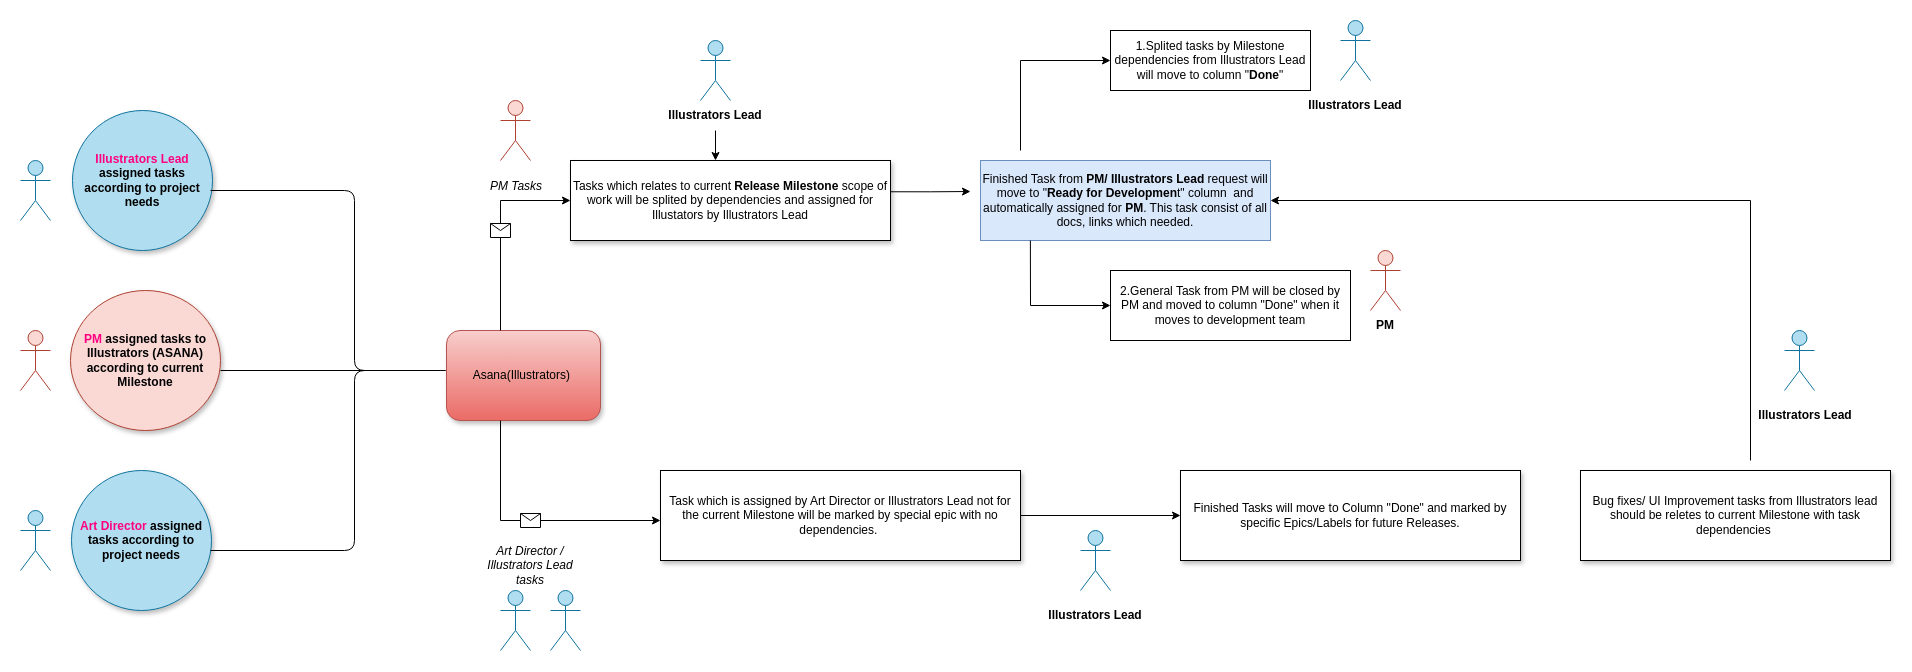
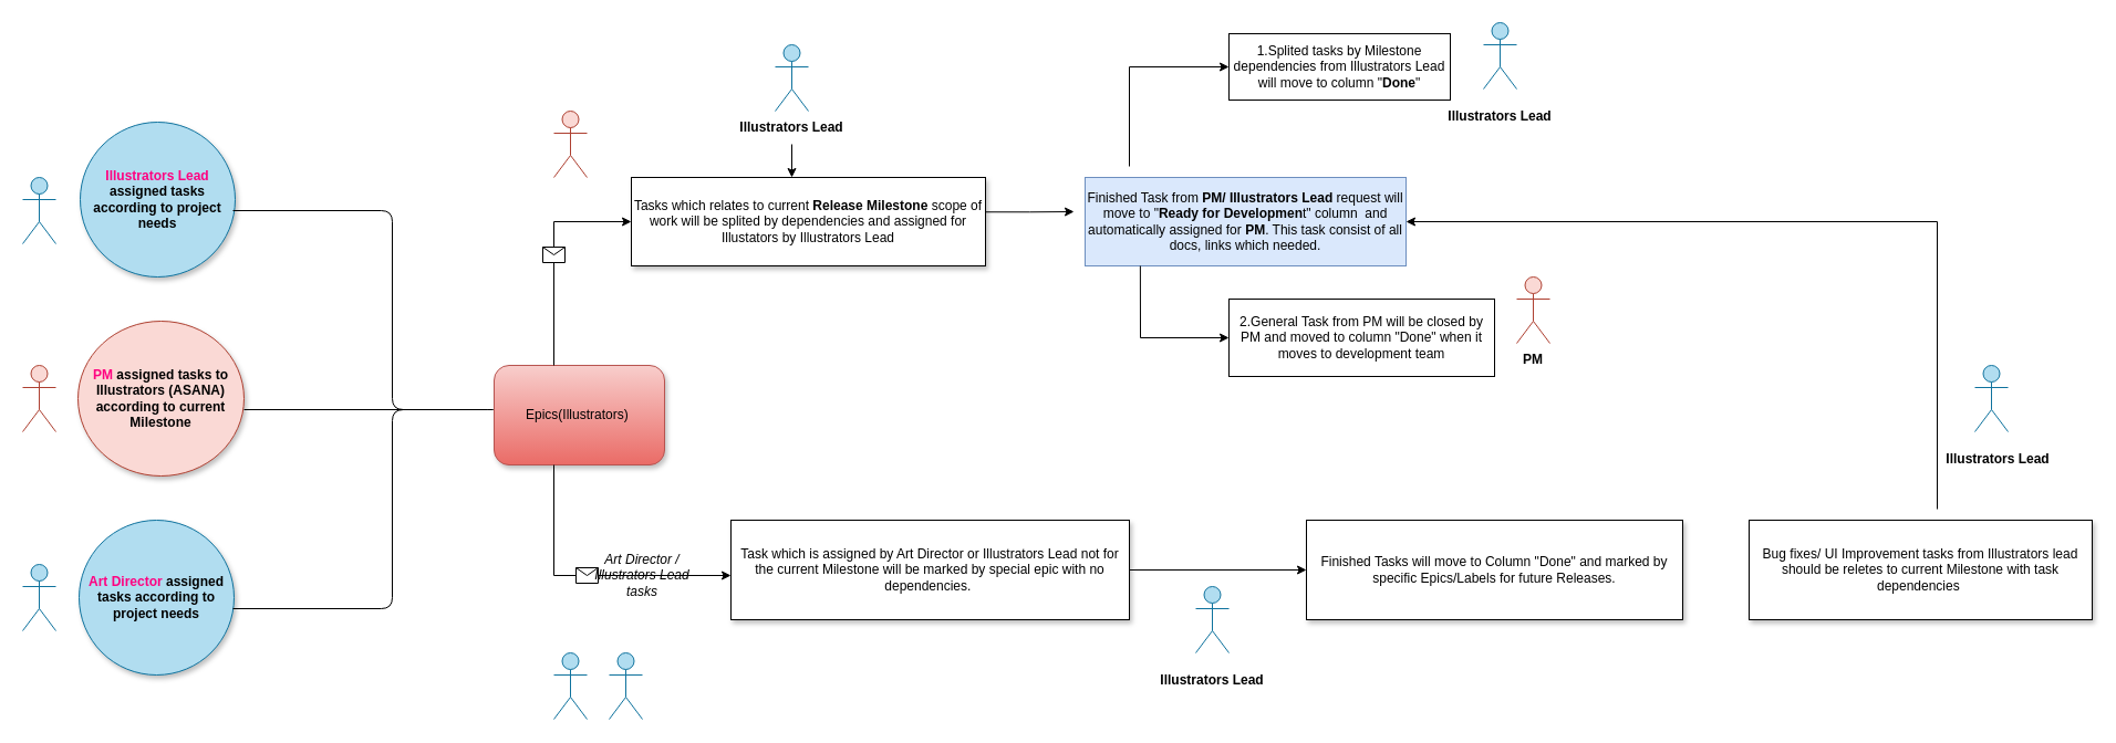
  <mxCell id="0" />
  <mxCell id="1" parent="0" />
- <mxCell id="2" value="Asana(Illustrators)&amp;nbsp;" style="rounded=1;whiteSpace=wrap;html=1;fillColor=#f8cecc;strokeColor=#b85450;gradientColor=#ea6b66;shadow=1;" parent="1" vertex="1"><mxGeometry x="446" y="330" width="154" height="90" as="geometry" /></mxCell>
+ <mxCell id="2" value="Epics(Illustrators)&amp;nbsp;" style="rounded=1;whiteSpace=wrap;html=1;fillColor=#f8cecc;strokeColor=#b85450;gradientColor=#ea6b66;shadow=1;" parent="1" vertex="1"><mxGeometry x="446" y="330" width="154" height="90" as="geometry" /></mxCell>
  <mxCell id="3" value="&lt;b&gt;&lt;font color=&quot;#ff0080&quot;&gt;PM&lt;/font&gt; assigned tasks to Illustrators (ASANA) according to current Milestone&lt;/b&gt;" style="ellipse;whiteSpace=wrap;html=1;fillColor=#fad9d5;strokeColor=#ae4132;shadow=1;" parent="1" vertex="1"><mxGeometry x="70" y="290" width="150" height="140" as="geometry" /></mxCell>
  <mxCell id="4" value="&lt;b&gt;&lt;font color=&quot;#ff0080&quot;&gt;Illustrators Lead&lt;/font&gt; assigned tasks according to project needs&lt;/b&gt;" style="ellipse;whiteSpace=wrap;html=1;aspect=fixed;fillColor=#b1ddf0;strokeColor=#10739e;shadow=1;" vertex="1" parent="1"><mxGeometry x="72" y="110" width="140" height="140" as="geometry" /></mxCell>
  <mxCell id="5" value="&lt;b&gt;&lt;font color=&quot;#ff0080&quot;&gt;Art Director&lt;/font&gt; assigned tasks according to project needs&lt;br&gt;&lt;/b&gt;" style="ellipse;whiteSpace=wrap;html=1;aspect=fixed;fillColor=#b1ddf0;strokeColor=#10739e;shadow=1;" vertex="1" parent="1"><mxGeometry x="71" y="470" width="140" height="140" as="geometry" /></mxCell>
  <mxCell id="6" value="" style="shape=curlyBracket;whiteSpace=wrap;html=1;rounded=1;flipH=1;labelPosition=right;verticalLabelPosition=middle;align=left;verticalAlign=middle;size=0.4;" vertex="1" parent="1"><mxGeometry x="210" y="190" width="240" height="360" as="geometry" /></mxCell>
  <mxCell id="7" value="" style="endArrow=none;html=1;rounded=0;entryX=0.1;entryY=0.5;entryDx=0;entryDy=0;entryPerimeter=0;" edge="1" parent="1" target="6"><mxGeometry width="50" height="50" relative="1" as="geometry"><mxPoint x="220" y="370" as="sourcePoint" /><mxPoint x="320" y="370" as="targetPoint" /></mxGeometry></mxCell>
  <mxCell id="8" value="Actor" style="shape=umlActor;verticalLabelPosition=bottom;verticalAlign=top;html=1;outlineConnect=0;noLabel=1;fillColor=#fad9d5;strokeColor=#ae4132;" vertex="1" parent="1"><mxGeometry x="20" y="330" width="30" height="60" as="geometry" /></mxCell>
  <mxCell id="9" value="Actor" style="shape=umlActor;verticalLabelPosition=bottom;verticalAlign=top;html=1;outlineConnect=0;noLabel=1;fillColor=#b1ddf0;strokeColor=#10739e;" vertex="1" parent="1"><mxGeometry x="20" y="160" width="30" height="60" as="geometry" /></mxCell>
  <mxCell id="10" value="Actor" style="shape=umlActor;verticalLabelPosition=bottom;verticalAlign=top;html=1;outlineConnect=0;noLabel=1;fillColor=#b1ddf0;strokeColor=#10739e;" vertex="1" parent="1"><mxGeometry x="20" y="510" width="30" height="60" as="geometry" /></mxCell>
  <mxCell id="11" value="Tasks which relates to current&amp;nbsp;&lt;b&gt;Release Milestone&lt;/b&gt; scope of work will be splited by dependencies and assigned for Illustators by Illustrators Lead" style="rounded=0;whiteSpace=wrap;html=1;shadow=1;" vertex="1" parent="1"><mxGeometry x="570" y="160" width="320" height="80" as="geometry" /></mxCell>
  <mxCell id="12" style="edgeStyle=orthogonalEdgeStyle;rounded=0;orthogonalLoop=1;jettySize=auto;html=1;exitX=1.001;exitY=0.391;exitDx=0;exitDy=0;exitPerimeter=0;" edge="1" parent="1" source="11"><mxGeometry relative="1" as="geometry"><mxPoint x="970" y="191" as="targetPoint" /></mxGeometry></mxCell>
  <mxCell id="13" value="Task which is assigned by Art Director or Illustrators Lead not for the current Milestone will be marked by special epic with no dependencies.&amp;nbsp;" style="rounded=0;whiteSpace=wrap;html=1;shadow=1;" vertex="1" parent="1"><mxGeometry x="660" y="470" width="360" height="90" as="geometry" /></mxCell>
  <mxCell id="14" value="Actor" style="shape=umlActor;verticalLabelPosition=bottom;verticalAlign=top;html=1;outlineConnect=0;noLabel=1;fillColor=#b1ddf0;strokeColor=#10739e;" vertex="1" parent="1"><mxGeometry x="700" y="40" width="30" height="60" as="geometry" /></mxCell>
  <mxCell id="15" value="&lt;b&gt;Illustrators Lead&lt;/b&gt;" style="text;html=1;strokeColor=none;fillColor=none;align=center;verticalAlign=middle;whiteSpace=wrap;rounded=0;" vertex="1" parent="1"><mxGeometry x="650" y="100" width="130" height="30" as="geometry" /></mxCell>
  <mxCell id="16" value="" style="endArrow=classic;html=1;rounded=0;exitX=0.5;exitY=1;exitDx=0;exitDy=0;" edge="1" parent="1" source="15"><mxGeometry width="50" height="50" relative="1" as="geometry"><mxPoint x="930" y="220" as="sourcePoint" /><mxPoint x="715" y="160" as="targetPoint" /></mxGeometry></mxCell>
  <mxCell id="17" value="Finished Task from &lt;b&gt;PM/ Illustrators Lead&amp;nbsp;&lt;/b&gt;request will move to &quot;&lt;b&gt;Ready for Developmen&lt;/b&gt;t&quot; column&amp;nbsp; and automatically assigned for &lt;b&gt;PM&lt;/b&gt;. This task consist of all docs, links which needed." style="rounded=0;whiteSpace=wrap;html=1;fillColor=#dae8fc;strokeColor=#6c8ebf;" vertex="1" parent="1"><mxGeometry x="980" y="160" width="290" height="80" as="geometry" /></mxCell>
  <mxCell id="18" value="1.Splited tasks by Milestone dependencies from Illustrators Lead will move to column &quot;&lt;b&gt;Done&lt;/b&gt;&quot;" style="rounded=0;whiteSpace=wrap;html=1;" vertex="1" parent="1"><mxGeometry x="1110" y="30" width="200" height="60" as="geometry" /></mxCell>
  <mxCell id="19" value="" style="endArrow=classic;html=1;rounded=0;entryX=0;entryY=0.5;entryDx=0;entryDy=0;" edge="1" parent="1" target="18"><mxGeometry width="50" height="50" relative="1" as="geometry"><mxPoint x="1020" y="150" as="sourcePoint" /><mxPoint x="1050" y="40" as="targetPoint" /><Array as="points"><mxPoint x="1020" y="60" /></Array></mxGeometry></mxCell>
  <mxCell id="20" value="2.General Task from PM will be closed by PM and moved to column &quot;Done&quot; when it moves to development team" style="rounded=0;whiteSpace=wrap;html=1;" vertex="1" parent="1"><mxGeometry x="1110" y="270" width="240" height="70" as="geometry" /></mxCell>
  <mxCell id="21" value="" style="endArrow=classic;html=1;rounded=0;exitX=0.172;exitY=1;exitDx=0;exitDy=0;exitPerimeter=0;entryX=0;entryY=0.5;entryDx=0;entryDy=0;" edge="1" parent="1" source="17" target="20"><mxGeometry width="50" height="50" relative="1" as="geometry"><mxPoint x="1050" y="390" as="sourcePoint" /><mxPoint x="1100" y="340" as="targetPoint" /><Array as="points"><mxPoint x="1030" y="305" /></Array></mxGeometry></mxCell>
  <mxCell id="22" value="Actor" style="shape=umlActor;verticalLabelPosition=bottom;verticalAlign=top;html=1;outlineConnect=0;noLabel=1;fillColor=#fad9d5;strokeColor=#ae4132;" vertex="1" parent="1"><mxGeometry x="1370" y="250" width="30" height="60" as="geometry" /></mxCell>
  <mxCell id="23" value="Actor" style="shape=umlActor;verticalLabelPosition=bottom;verticalAlign=top;html=1;outlineConnect=0;noLabel=1;fillColor=#b1ddf0;strokeColor=#10739e;" vertex="1" parent="1"><mxGeometry x="1784" y="330" width="30" height="60" as="geometry" /></mxCell>
  <mxCell id="24" value="&lt;b&gt;Illustrators Lead&lt;/b&gt;" style="text;html=1;strokeColor=none;fillColor=none;align=center;verticalAlign=middle;whiteSpace=wrap;rounded=0;" vertex="1" parent="1"><mxGeometry x="1290" y="90" width="130" height="30" as="geometry" /></mxCell>
  <mxCell id="25" value="&lt;b&gt;PM&lt;/b&gt;" style="text;html=1;strokeColor=none;fillColor=none;align=center;verticalAlign=middle;whiteSpace=wrap;rounded=0;" vertex="1" parent="1"><mxGeometry x="1320" y="310" width="130" height="30" as="geometry" /></mxCell>
  <mxCell id="26" value="Finished Tasks will move to Column &quot;Done&quot; and marked by specific Epics/Labels for future Releases." style="rounded=0;whiteSpace=wrap;html=1;shadow=1;" vertex="1" parent="1"><mxGeometry x="1180" y="470" width="340" height="90" as="geometry" /></mxCell>
  <mxCell id="27" value="Actor" style="shape=umlActor;verticalLabelPosition=bottom;verticalAlign=top;html=1;outlineConnect=0;noLabel=1;fillColor=#fad9d5;strokeColor=#ae4132;" vertex="1" parent="1"><mxGeometry x="500" y="100" width="30" height="60" as="geometry" /></mxCell>
  <mxCell id="28" value="" style="endArrow=classic;html=1;rounded=0;entryX=0;entryY=0.5;entryDx=0;entryDy=0;" edge="1" parent="1" target="11"><mxGeometry relative="1" as="geometry"><mxPoint x="500" y="330" as="sourcePoint" /><mxPoint x="510" y="190" as="targetPoint" /><Array as="points"><mxPoint x="500" y="200" /></Array></mxGeometry></mxCell>
  <mxCell id="29" value="" style="shape=message;html=1;outlineConnect=0;" vertex="1" parent="28"><mxGeometry width="20" height="14" relative="1" as="geometry"><mxPoint x="-10" y="-7" as="offset" /></mxGeometry></mxCell>
- <mxCell id="30" value="&lt;i&gt;PM Tasks&lt;/i&gt;" style="text;html=1;strokeColor=none;fillColor=none;align=center;verticalAlign=middle;whiteSpace=wrap;rounded=0;" vertex="1" parent="1"><mxGeometry x="486" y="171" width="60" height="30" as="geometry" /></mxCell>
  <mxCell id="31" value="Actor" style="shape=umlActor;verticalLabelPosition=bottom;verticalAlign=top;html=1;outlineConnect=0;noLabel=1;fillColor=#b1ddf0;strokeColor=#10739e;" vertex="1" parent="1"><mxGeometry x="500" y="590" width="30" height="60" as="geometry" /></mxCell>
  <mxCell id="32" value="Actor" style="shape=umlActor;verticalLabelPosition=bottom;verticalAlign=top;html=1;outlineConnect=0;noLabel=1;fillColor=#b1ddf0;strokeColor=#10739e;" vertex="1" parent="1"><mxGeometry x="550" y="590" width="30" height="60" as="geometry" /></mxCell>
  <mxCell id="33" value="" style="endArrow=classic;html=1;rounded=0;" edge="1" parent="1"><mxGeometry relative="1" as="geometry"><mxPoint x="500" y="420" as="sourcePoint" /><mxPoint x="660" y="520" as="targetPoint" /><Array as="points"><mxPoint x="500" y="520" /></Array></mxGeometry></mxCell>
  <mxCell id="34" value="" style="shape=message;html=1;outlineConnect=0;" vertex="1" parent="33"><mxGeometry width="20" height="14" relative="1" as="geometry"><mxPoint x="-10" y="-7" as="offset" /></mxGeometry></mxCell>
- <mxCell id="35" value="&lt;i&gt;Art Director / Illustrators Lead tasks&lt;/i&gt;" style="text;html=1;strokeColor=none;fillColor=none;align=center;verticalAlign=middle;whiteSpace=wrap;rounded=0;" vertex="1" parent="1"><mxGeometry x="480" y="550" width="100" height="30" as="geometry" /></mxCell>
+ <mxCell id="35" value="&lt;i&gt;Art Director / Illustrators Lead tasks&lt;/i&gt;" style="text;html=1;strokeColor=none;fillColor=none;align=center;verticalAlign=middle;whiteSpace=wrap;rounded=0;" vertex="1" parent="1"><mxGeometry x="530" y="505" width="100" height="30" as="geometry" /></mxCell>
  <mxCell id="36" value="Actor" style="shape=umlActor;verticalLabelPosition=bottom;verticalAlign=top;html=1;outlineConnect=0;noLabel=1;fillColor=#b1ddf0;strokeColor=#10739e;" vertex="1" parent="1"><mxGeometry x="1340" y="20" width="30" height="60" as="geometry" /></mxCell>
  <mxCell id="37" value="" style="endArrow=classic;html=1;rounded=0;exitX=1;exitY=0.5;exitDx=0;exitDy=0;entryX=0;entryY=0.5;entryDx=0;entryDy=0;" edge="1" parent="1" source="13" target="26"><mxGeometry width="50" height="50" relative="1" as="geometry"><mxPoint x="1120" y="690" as="sourcePoint" /><mxPoint x="1170" y="640" as="targetPoint" /></mxGeometry></mxCell>
  <mxCell id="38" value="Bug fixes/ UI Improvement tasks from Illustrators lead should be reletes to current Milestone with task dependencies&amp;nbsp;" style="rounded=0;whiteSpace=wrap;html=1;shadow=1;" vertex="1" parent="1"><mxGeometry x="1580" y="470" width="310" height="90" as="geometry" /></mxCell>
  <mxCell id="39" value="" style="endArrow=classic;html=1;rounded=0;" edge="1" parent="1"><mxGeometry width="50" height="50" relative="1" as="geometry"><mxPoint x="1750" y="460" as="sourcePoint" /><mxPoint x="1270" y="200" as="targetPoint" /><Array as="points"><mxPoint x="1750" y="200" /></Array></mxGeometry></mxCell>
  <mxCell id="40" value="&lt;b&gt;Illustrators Lead&lt;/b&gt;" style="text;html=1;strokeColor=none;fillColor=none;align=center;verticalAlign=middle;whiteSpace=wrap;rounded=0;" vertex="1" parent="1"><mxGeometry x="1740" y="400" width="130" height="30" as="geometry" /></mxCell>
  <mxCell id="41" value="Actor" style="shape=umlActor;verticalLabelPosition=bottom;verticalAlign=top;html=1;outlineConnect=0;noLabel=1;fillColor=#b1ddf0;strokeColor=#10739e;" vertex="1" parent="1"><mxGeometry x="1080" y="530" width="30" height="60" as="geometry" /></mxCell>
  <mxCell id="42" value="&lt;b&gt;Illustrators Lead&lt;/b&gt;" style="text;html=1;strokeColor=none;fillColor=none;align=center;verticalAlign=middle;whiteSpace=wrap;rounded=0;" vertex="1" parent="1"><mxGeometry x="1030" y="600" width="130" height="30" as="geometry" /></mxCell>
